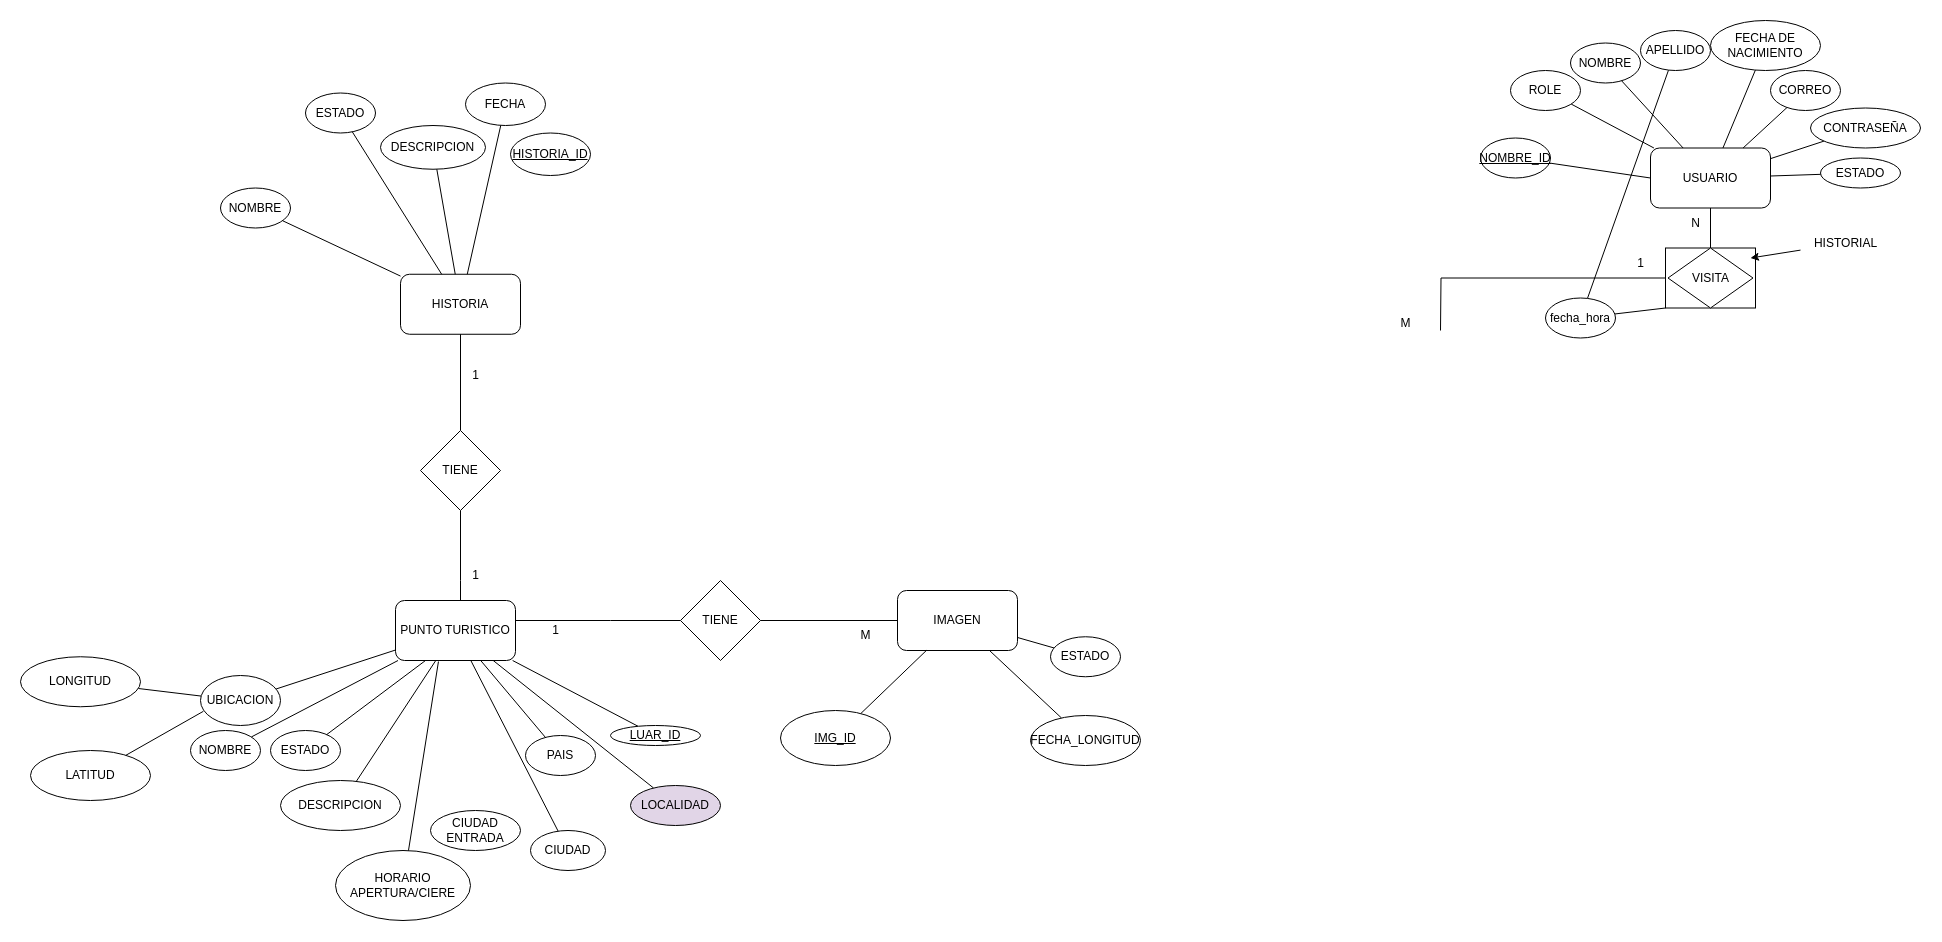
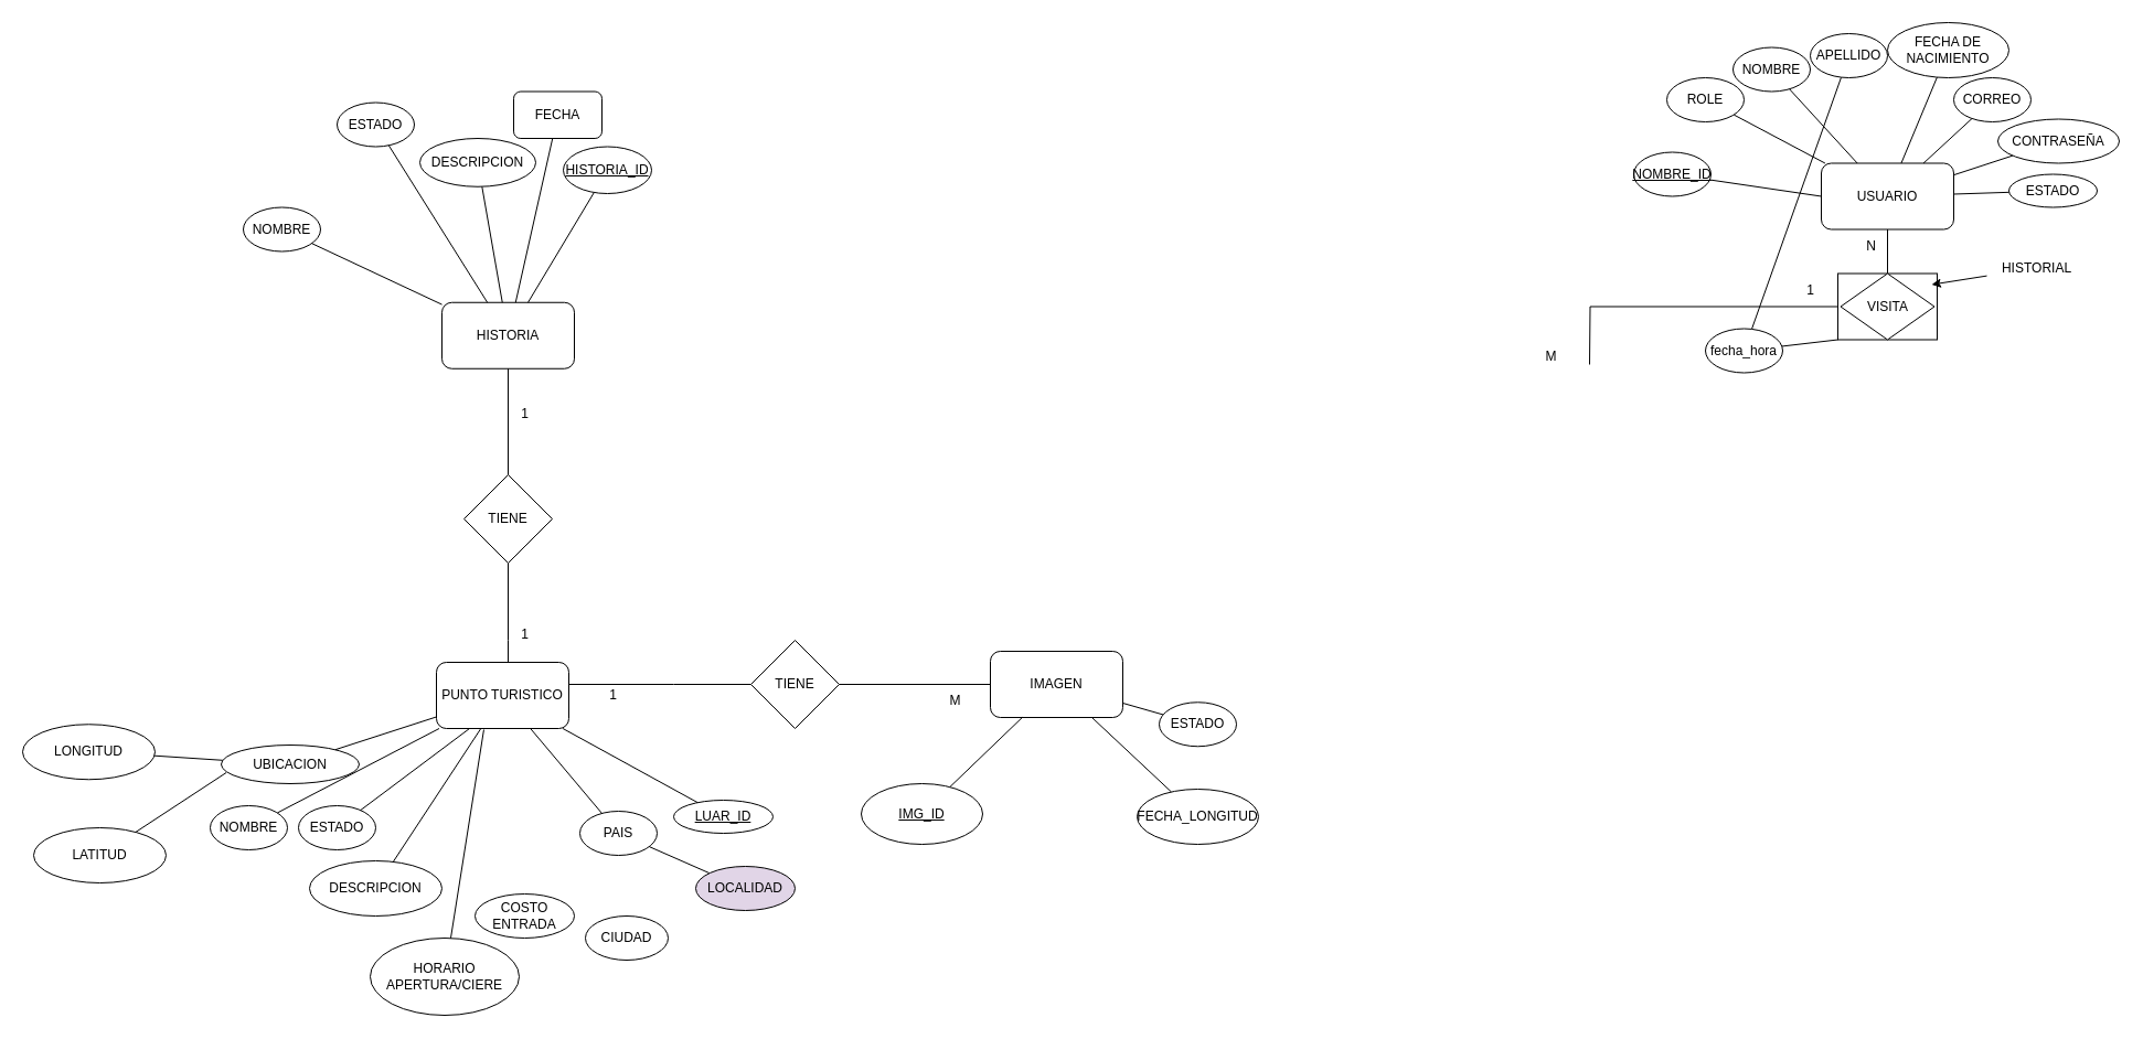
  <mxCell id="0" />
  <mxCell id="1" parent="0" />
  <mxCell id="2" value="USUARIO" style="rounded=1;whiteSpace=wrap;html=1;" parent="1" vertex="1"><mxGeometry x="1650" y="147.5" width="120" height="60" as="geometry" /></mxCell>
  <mxCell id="3" style="edgeStyle=orthogonalEdgeStyle;rounded=0;orthogonalLoop=1;jettySize=auto;html=1;endArrow=none;endFill=1;startFill=0;" edge="1" parent="1" source="4" target="78"><mxGeometry relative="1" as="geometry"><Array as="points"><mxPoint x="460" y="580" /><mxPoint x="460" y="580" /></Array></mxGeometry></mxCell>
  <mxCell id="4" value="PUNTO TURISTICO" style="rounded=1;whiteSpace=wrap;html=1;" parent="1" vertex="1"><mxGeometry x="395" y="600" width="120" height="60" as="geometry" /></mxCell>
  <mxCell id="5" style="rounded=0;orthogonalLoop=1;jettySize=auto;html=1;endArrow=none;startFill=0;" parent="1" source="6" target="61" edge="1"><mxGeometry relative="1" as="geometry" /></mxCell>
  <mxCell id="6" value="APELLIDO" style="ellipse;whiteSpace=wrap;html=1;" parent="1" vertex="1"><mxGeometry x="1640" y="30" width="70" height="40" as="geometry" /></mxCell>
  <mxCell id="7" style="rounded=0;orthogonalLoop=1;jettySize=auto;html=1;endArrow=none;startFill=0;" parent="1" source="8" target="2" edge="1"><mxGeometry relative="1" as="geometry" /></mxCell>
  <mxCell id="8" value="&lt;span&gt;CORREO&lt;/span&gt;" style="ellipse;whiteSpace=wrap;html=1;fontStyle=0" parent="1" vertex="1"><mxGeometry x="1770" y="70" width="70" height="40" as="geometry" /></mxCell>
  <mxCell id="9" style="rounded=0;orthogonalLoop=1;jettySize=auto;html=1;endArrow=none;startFill=0;" parent="1" source="10" target="2" edge="1"><mxGeometry relative="1" as="geometry" /></mxCell>
  <mxCell id="10" value="FECHA DE NACIMIENTO" style="ellipse;whiteSpace=wrap;html=1;" parent="1" vertex="1"><mxGeometry x="1710" y="20" width="110" height="50" as="geometry" /></mxCell>
  <mxCell id="11" style="rounded=0;orthogonalLoop=1;jettySize=auto;html=1;endArrow=none;startFill=0;" parent="1" source="12" target="2" edge="1"><mxGeometry relative="1" as="geometry" /></mxCell>
  <mxCell id="12" value="NOMBRE" style="ellipse;whiteSpace=wrap;html=1;" parent="1" vertex="1"><mxGeometry x="1570" y="42.5" width="70" height="40" as="geometry" /></mxCell>
  <mxCell id="13" value="ESTADO" style="ellipse;whiteSpace=wrap;html=1;" parent="1" vertex="1"><mxGeometry x="270" y="730" width="70" height="40" as="geometry" /></mxCell>
  <mxCell id="14" style="rounded=0;orthogonalLoop=1;jettySize=auto;html=1;endArrow=none;startFill=0;" parent="1" source="15" target="4" edge="1"><mxGeometry relative="1" as="geometry" /></mxCell>
  <mxCell id="15" value="NOMBRE" style="ellipse;whiteSpace=wrap;html=1;" parent="1" vertex="1"><mxGeometry x="190" y="730" width="70" height="40" as="geometry" /></mxCell>
  <mxCell id="16" style="rounded=0;orthogonalLoop=1;jettySize=auto;html=1;endArrow=none;startFill=0;" parent="1" source="17" target="2" edge="1"><mxGeometry relative="1" as="geometry" /></mxCell>
  <mxCell id="17" value="ROLE" style="ellipse;whiteSpace=wrap;html=1;" parent="1" vertex="1"><mxGeometry x="1510" y="70" width="70" height="40" as="geometry" /></mxCell>
  <mxCell id="18" style="rounded=0;orthogonalLoop=1;jettySize=auto;html=1;endArrow=none;startFill=0;" parent="1" source="19" target="4" edge="1"><mxGeometry relative="1" as="geometry" /></mxCell>
- <mxCell id="19" value="&lt;span&gt;UBICACION&lt;/span&gt;" style="ellipse;whiteSpace=wrap;html=1;fontStyle=0" parent="1" vertex="1"><mxGeometry x="200" y="675" width="80" height="50" as="geometry" /></mxCell>
+ <mxCell id="19" value="&lt;span&gt;UBICACION&lt;/span&gt;" style="ellipse;whiteSpace=wrap;html=1;fontStyle=0" parent="1" vertex="1"><mxGeometry x="200" y="675" width="125" height="35" as="geometry" /></mxCell>
  <mxCell id="20" style="rounded=0;orthogonalLoop=1;jettySize=auto;html=1;endArrow=none;startFill=0;" parent="1" source="21" target="4" edge="1"><mxGeometry relative="1" as="geometry" /></mxCell>
  <mxCell id="21" value="DESCRIPCION" style="ellipse;whiteSpace=wrap;html=1;" parent="1" vertex="1"><mxGeometry x="280" y="780" width="120" height="50" as="geometry" /></mxCell>
  <mxCell id="22" style="rounded=0;orthogonalLoop=1;jettySize=auto;html=1;entryX=0.25;entryY=1;entryDx=0;entryDy=0;endArrow=none;startFill=0;" parent="1" source="13" target="4" edge="1"><mxGeometry relative="1" as="geometry" /></mxCell>
  <mxCell id="23" value="" style="group" parent="1" vertex="1" connectable="0"><mxGeometry x="1665" y="247.5" width="90" height="60" as="geometry" /></mxCell>
  <mxCell id="24" value="" style="rounded=0;whiteSpace=wrap;html=1;movable=1;resizable=1;rotatable=1;deletable=1;editable=1;locked=0;connectable=1;" parent="23" vertex="1"><mxGeometry width="90" height="60" as="geometry" /></mxCell>
  <mxCell id="25" value="VISITA" style="rhombus;whiteSpace=wrap;html=1;movable=1;resizable=1;rotatable=1;deletable=1;editable=1;locked=0;connectable=1;" parent="23" vertex="1"><mxGeometry x="2.5" width="85" height="60" as="geometry" /></mxCell>
  <mxCell id="26" style="edgeStyle=orthogonalEdgeStyle;rounded=0;orthogonalLoop=1;jettySize=auto;html=1;endArrow=none;startFill=0;" parent="1" source="24" target="2" edge="1"><mxGeometry relative="1" as="geometry" /></mxCell>
  <mxCell id="27" style="edgeStyle=orthogonalEdgeStyle;rounded=0;orthogonalLoop=1;jettySize=auto;html=1;endArrow=none;startFill=0;" parent="1" source="24" edge="1"><mxGeometry relative="1" as="geometry"><mxPoint x="1440" y="330" as="targetPoint" /><Array as="points" /></mxGeometry></mxCell>
  <mxCell id="28" value="N" style="text;html=1;align=center;verticalAlign=middle;resizable=0;points=[];autosize=1;strokeColor=none;fillColor=none;" parent="1" vertex="1"><mxGeometry x="1680" y="207.5" width="30" height="30" as="geometry" /></mxCell>
  <mxCell id="29" value="M" style="text;html=1;align=center;verticalAlign=middle;resizable=0;points=[];autosize=1;strokeColor=none;fillColor=none;" parent="1" vertex="1"><mxGeometry x="1390" y="307.5" width="30" height="30" as="geometry" /></mxCell>
  <mxCell id="30" value="IMAGEN" style="rounded=1;whiteSpace=wrap;html=1;" parent="1" vertex="1"><mxGeometry x="897" y="590" width="120" height="60" as="geometry" /></mxCell>
  <mxCell id="31" style="rounded=0;orthogonalLoop=1;jettySize=auto;html=1;endArrow=none;startFill=0;" parent="1" source="32" target="30" edge="1"><mxGeometry relative="1" as="geometry" /></mxCell>
  <mxCell id="32" value="ESTADO" style="ellipse;whiteSpace=wrap;html=1;" parent="1" vertex="1"><mxGeometry x="1050" y="636.25" width="70" height="40" as="geometry" /></mxCell>
  <mxCell id="33" style="rounded=0;orthogonalLoop=1;jettySize=auto;html=1;endArrow=none;startFill=0;" parent="1" source="34" target="30" edge="1"><mxGeometry relative="1" as="geometry" /></mxCell>
  <mxCell id="34" value="FECHA_LONGITUD" style="ellipse;whiteSpace=wrap;html=1;" parent="1" vertex="1"><mxGeometry x="1030" y="715" width="110" height="50" as="geometry" /></mxCell>
  <mxCell id="35" style="rounded=0;orthogonalLoop=1;jettySize=auto;html=1;endArrow=none;startFill=0;" parent="1" source="36" target="30" edge="1"><mxGeometry relative="1" as="geometry" /></mxCell>
  <mxCell id="36" value="&lt;u&gt;IMG_ID&lt;/u&gt;" style="ellipse;whiteSpace=wrap;html=1;" parent="1" vertex="1"><mxGeometry x="780" y="710" width="110" height="55" as="geometry" /></mxCell>
  <mxCell id="37" value="M" style="text;html=1;align=center;verticalAlign=middle;resizable=0;points=[];autosize=1;strokeColor=none;fillColor=none;" parent="1" vertex="1"><mxGeometry x="850" y="620" width="30" height="30" as="geometry" /></mxCell>
  <mxCell id="38" style="edgeStyle=orthogonalEdgeStyle;rounded=0;orthogonalLoop=1;jettySize=auto;html=1;endArrow=none;startFill=0;" parent="1" source="39" target="4" edge="1"><mxGeometry relative="1" as="geometry"><mxPoint x="540" y="644.997" as="targetPoint" /><mxPoint x="730" y="604.93" as="sourcePoint" /><Array as="points"><mxPoint x="610" y="620" /><mxPoint x="610" y="620" /></Array></mxGeometry></mxCell>
  <mxCell id="39" value="TIENE" style="rhombus;whiteSpace=wrap;html=1;" parent="1" vertex="1"><mxGeometry x="680" y="580" width="80" height="80" as="geometry" /></mxCell>
  <mxCell id="40" style="rounded=0;orthogonalLoop=1;jettySize=auto;html=1;endArrow=none;startFill=0;entryX=0;entryY=0.5;entryDx=0;entryDy=0;" parent="1" source="41" target="2" edge="1"><mxGeometry relative="1" as="geometry"><mxPoint x="1616.5" y="216.25" as="targetPoint" /></mxGeometry></mxCell>
  <mxCell id="41" value="&lt;u&gt;NOMBRE_ID&lt;/u&gt;" style="ellipse;whiteSpace=wrap;html=1;" parent="1" vertex="1"><mxGeometry x="1480" y="137.5" width="70" height="40" as="geometry" /></mxCell>
  <mxCell id="42" style="rounded=0;orthogonalLoop=1;jettySize=auto;html=1;endArrow=none;startFill=0;" parent="1" source="43" target="4" edge="1"><mxGeometry relative="1" as="geometry" /></mxCell>
  <mxCell id="43" value="PAIS" style="ellipse;whiteSpace=wrap;html=1;" parent="1" vertex="1"><mxGeometry x="525" y="735" width="70" height="40" as="geometry" /></mxCell>
- <mxCell id="44" style="rounded=0;orthogonalLoop=1;jettySize=auto;html=1;endArrow=none;startFill=0;" parent="1" source="45" target="4" edge="1"><mxGeometry relative="1" as="geometry" /></mxCell>
  <mxCell id="45" value="CIUDAD" style="ellipse;whiteSpace=wrap;html=1;" parent="1" vertex="1"><mxGeometry x="530" y="830" width="75" height="40" as="geometry" /></mxCell>
  <mxCell id="46" value="LATITUD" style="ellipse;whiteSpace=wrap;html=1;" parent="1" vertex="1"><mxGeometry x="30" y="750" width="120" height="50" as="geometry" /></mxCell>
  <mxCell id="47" style="rounded=0;orthogonalLoop=1;jettySize=auto;html=1;endArrow=none;startFill=0;" parent="1" source="48" target="19" edge="1"><mxGeometry relative="1" as="geometry" /></mxCell>
  <mxCell id="48" value="LONGITUD" style="ellipse;whiteSpace=wrap;html=1;" parent="1" vertex="1"><mxGeometry x="20" y="656.25" width="120" height="50" as="geometry" /></mxCell>
  <mxCell id="49" style="rounded=0;orthogonalLoop=1;jettySize=auto;html=1;entryX=0.036;entryY=0.716;entryDx=0;entryDy=0;entryPerimeter=0;endArrow=none;startFill=0;" parent="1" source="46" target="19" edge="1"><mxGeometry relative="1" as="geometry" /></mxCell>
- <mxCell id="50" style="rounded=0;orthogonalLoop=1;jettySize=auto;html=1;endArrow=none;startFill=0;" parent="1" source="51" target="4" edge="1"><mxGeometry relative="1" as="geometry" /></mxCell>
+ <mxCell id="50" style="rounded=0;orthogonalLoop=1;jettySize=auto;html=1;endArrow=none;startFill=0;" parent="1" source="51" target="43" edge="1"><mxGeometry relative="1" as="geometry" /></mxCell>
  <mxCell id="51" value="LOCALIDAD" style="ellipse;whiteSpace=wrap;html=1;fillColor=#e1d5e7;" parent="1" vertex="1"><mxGeometry x="630" y="785" width="90" height="40" as="geometry" /></mxCell>
  <mxCell id="52" style="rounded=0;orthogonalLoop=1;jettySize=auto;html=1;endArrow=none;startFill=0;" parent="1" source="53" target="4" edge="1"><mxGeometry relative="1" as="geometry" /></mxCell>
- <mxCell id="53" value="LUAR_ID" style="ellipse;whiteSpace=wrap;html=1;fontStyle=4" parent="1" vertex="1"><mxGeometry x="610" y="725" width="90" height="20" as="geometry" /></mxCell>
+ <mxCell id="53" value="LUAR_ID" style="ellipse;whiteSpace=wrap;html=1;fontStyle=4" parent="1" vertex="1"><mxGeometry x="610" y="725" width="90" height="30" as="geometry" /></mxCell>
  <mxCell id="54" value="1" style="text;html=1;align=center;verticalAlign=middle;resizable=0;points=[];autosize=1;strokeColor=none;fillColor=none;" parent="1" vertex="1"><mxGeometry x="540" y="615" width="30" height="30" as="geometry" /></mxCell>
  <mxCell id="55" value="1" style="text;html=1;align=center;verticalAlign=middle;resizable=0;points=[];autosize=1;strokeColor=none;fillColor=none;" parent="1" vertex="1"><mxGeometry x="1625" y="247.5" width="30" height="30" as="geometry" /></mxCell>
  <mxCell id="56" value="HISTORIAL" style="text;html=1;align=center;verticalAlign=middle;resizable=0;points=[];autosize=1;strokeColor=none;fillColor=none;" parent="1" vertex="1"><mxGeometry x="1800" y="227.5" width="90" height="30" as="geometry" /></mxCell>
  <mxCell id="57" style="rounded=0;orthogonalLoop=1;jettySize=auto;html=1;entryX=0.944;entryY=0.167;entryDx=0;entryDy=0;entryPerimeter=0;endArrow=classic;startFill=0;endFill=1;" parent="1" source="56" target="24" edge="1"><mxGeometry relative="1" as="geometry"><mxPoint x="1790" y="255.5" as="sourcePoint" /></mxGeometry></mxCell>
  <mxCell id="58" style="rounded=0;orthogonalLoop=1;jettySize=auto;html=1;endArrow=none;startFill=0;" parent="1" source="59" target="2" edge="1"><mxGeometry relative="1" as="geometry" /></mxCell>
  <mxCell id="59" value="CONTRASEÑA" style="ellipse;whiteSpace=wrap;html=1;fontStyle=0" parent="1" vertex="1"><mxGeometry x="1810" y="107.5" width="110" height="40" as="geometry" /></mxCell>
  <mxCell id="60" style="rounded=0;orthogonalLoop=1;jettySize=auto;html=1;entryX=0;entryY=1;entryDx=0;entryDy=0;endArrow=none;startFill=0;" parent="1" source="61" target="24" edge="1"><mxGeometry relative="1" as="geometry" /></mxCell>
  <mxCell id="61" value="fecha_hora" style="ellipse;whiteSpace=wrap;html=1;" parent="1" vertex="1"><mxGeometry x="1545" y="297.5" width="70" height="40" as="geometry" /></mxCell>
  <mxCell id="62" style="rounded=0;orthogonalLoop=1;jettySize=auto;html=1;endArrow=none;startFill=0;" parent="1" source="63" target="2" edge="1"><mxGeometry relative="1" as="geometry" /></mxCell>
  <mxCell id="63" value="ESTADO" style="ellipse;whiteSpace=wrap;html=1;fontStyle=0" parent="1" vertex="1"><mxGeometry x="1820" y="157.5" width="80" height="30" as="geometry" /></mxCell>
- <mxCell id="64" value="CIUDAD ENTRADA" style="ellipse;whiteSpace=wrap;html=1;" vertex="1" parent="1"><mxGeometry x="430" y="810" width="90" height="40" as="geometry" /></mxCell>
+ <mxCell id="64" value="COSTO ENTRADA" style="ellipse;whiteSpace=wrap;html=1;" vertex="1" parent="1"><mxGeometry x="430" y="810" width="90" height="40" as="geometry" /></mxCell>
  <mxCell id="65" value="HORARIO APERTURA/CIERE" style="ellipse;whiteSpace=wrap;html=1;" vertex="1" parent="1"><mxGeometry x="335" y="850" width="135" height="70" as="geometry" /></mxCell>
  <mxCell id="66" style="rounded=0;orthogonalLoop=1;jettySize=auto;html=1;entryX=0.358;entryY=1.017;entryDx=0;entryDy=0;entryPerimeter=0;endArrow=none;startFill=0;" edge="1" parent="1" source="65" target="4"><mxGeometry relative="1" as="geometry" /></mxCell>
  <mxCell id="67" style="edgeStyle=orthogonalEdgeStyle;rounded=0;orthogonalLoop=1;jettySize=auto;html=1;endArrow=none;startFill=0;" edge="1" parent="1" source="30" target="39"><mxGeometry relative="1" as="geometry" /></mxCell>
  <mxCell id="68" value="HISTO&lt;span style=&quot;background-color: transparent; color: light-dark(rgb(0, 0, 0), rgb(255, 255, 255));&quot;&gt;RIA&lt;/span&gt;" style="rounded=1;whiteSpace=wrap;html=1;" vertex="1" parent="1"><mxGeometry x="400" y="273.75" width="120" height="60" as="geometry" /></mxCell>
  <mxCell id="69" value="ESTADO" style="ellipse;whiteSpace=wrap;html=1;" vertex="1" parent="1"><mxGeometry x="305" y="92.5" width="70" height="40" as="geometry" /></mxCell>
  <mxCell id="70" style="rounded=0;orthogonalLoop=1;jettySize=auto;html=1;endArrow=none;startFill=0;" edge="1" parent="1" source="71" target="68"><mxGeometry relative="1" as="geometry" /></mxCell>
  <mxCell id="71" value="NOMBRE" style="ellipse;whiteSpace=wrap;html=1;" vertex="1" parent="1"><mxGeometry x="220" y="187.5" width="70" height="40" as="geometry" /></mxCell>
  <mxCell id="72" style="rounded=0;orthogonalLoop=1;jettySize=auto;html=1;endArrow=none;startFill=0;" edge="1" parent="1" source="69" target="68"><mxGeometry relative="1" as="geometry" /></mxCell>
  <mxCell id="73" style="rounded=0;orthogonalLoop=1;jettySize=auto;html=1;endArrow=none;startFill=0;" edge="1" parent="1" source="74" target="68"><mxGeometry relative="1" as="geometry" /></mxCell>
  <mxCell id="74" value="DESCRIPCION" style="ellipse;whiteSpace=wrap;html=1;" vertex="1" parent="1"><mxGeometry x="380" y="125" width="105" height="43.75" as="geometry" /></mxCell>
- <mxCell id="75" value="FECHA" style="ellipse;whiteSpace=wrap;html=1;" vertex="1" parent="1"><mxGeometry x="465" y="82.5" width="80" height="42.5" as="geometry" /></mxCell>
+ <mxCell id="75" value="FECHA" style="whiteSpace=wrap;html=1;rounded=1;" vertex="1" parent="1"><mxGeometry x="465" y="82.5" width="80" height="42.5" as="geometry" /></mxCell>
  <mxCell id="76" style="rounded=0;orthogonalLoop=1;jettySize=auto;html=1;endArrow=none;startFill=0;" edge="1" parent="1" source="75" target="68"><mxGeometry relative="1" as="geometry"><mxPoint x="469.674" y="191.219" as="sourcePoint" /></mxGeometry></mxCell>
  <mxCell id="77" style="edgeStyle=orthogonalEdgeStyle;rounded=0;orthogonalLoop=1;jettySize=auto;html=1;endArrow=none;endFill=1;startFill=0;" edge="1" parent="1" source="78" target="68"><mxGeometry relative="1" as="geometry" /></mxCell>
  <mxCell id="78" value="TIENE" style="rhombus;whiteSpace=wrap;html=1;" vertex="1" parent="1"><mxGeometry x="420" y="430" width="80" height="80" as="geometry" /></mxCell>
  <mxCell id="79" value="1" style="text;html=1;align=center;verticalAlign=middle;resizable=0;points=[];autosize=1;strokeColor=none;fillColor=none;" vertex="1" parent="1"><mxGeometry x="460" y="560" width="30" height="30" as="geometry" /></mxCell>
  <mxCell id="80" value="1" style="text;html=1;align=center;verticalAlign=middle;resizable=0;points=[];autosize=1;strokeColor=none;fillColor=none;" vertex="1" parent="1"><mxGeometry x="460" y="360" width="30" height="30" as="geometry" /></mxCell>
+ <mxCell id="81" style="rounded=0;orthogonalLoop=1;jettySize=auto;html=1;endArrow=none;startFill=0;" edge="1" parent="1" source="82" target="68"><mxGeometry relative="1" as="geometry" /></mxCell>
  <mxCell id="82" value="HISTORIA_ID" style="ellipse;whiteSpace=wrap;html=1;fontStyle=4" vertex="1" parent="1"><mxGeometry x="510" y="132.5" width="80" height="42.5" as="geometry" /></mxCell>
